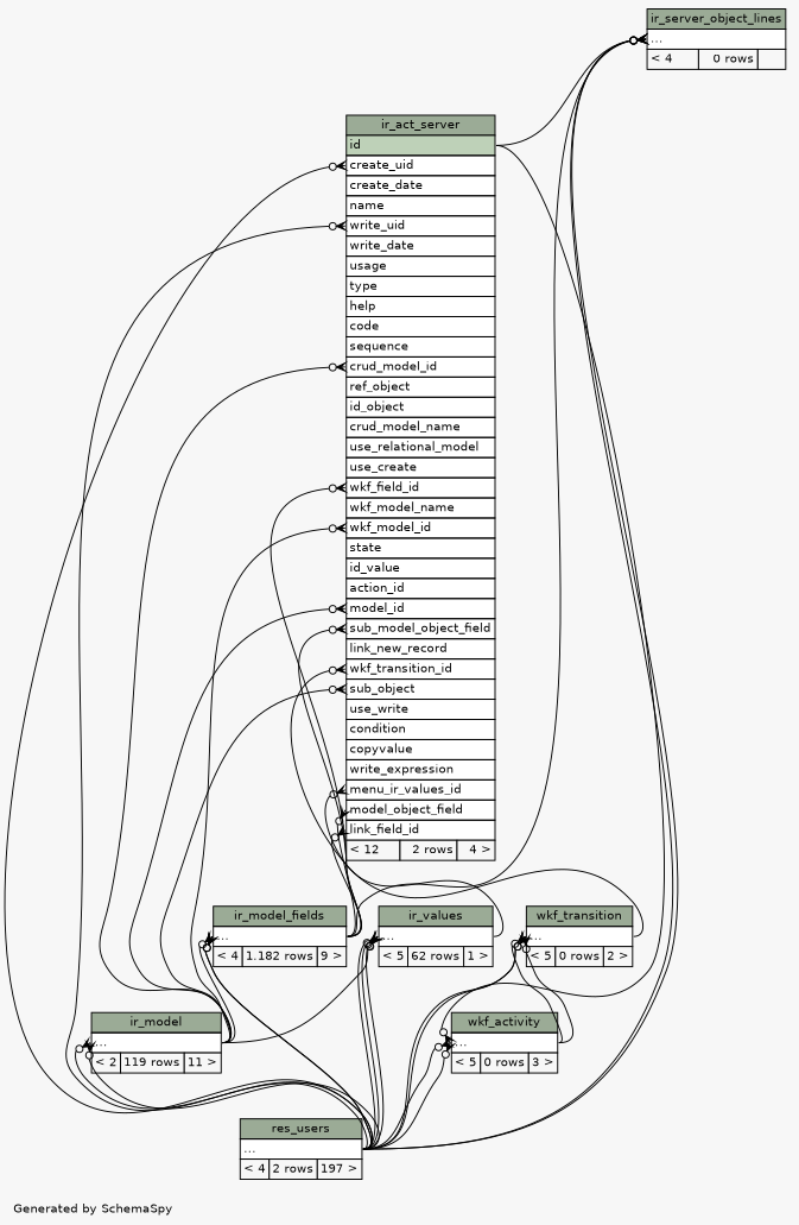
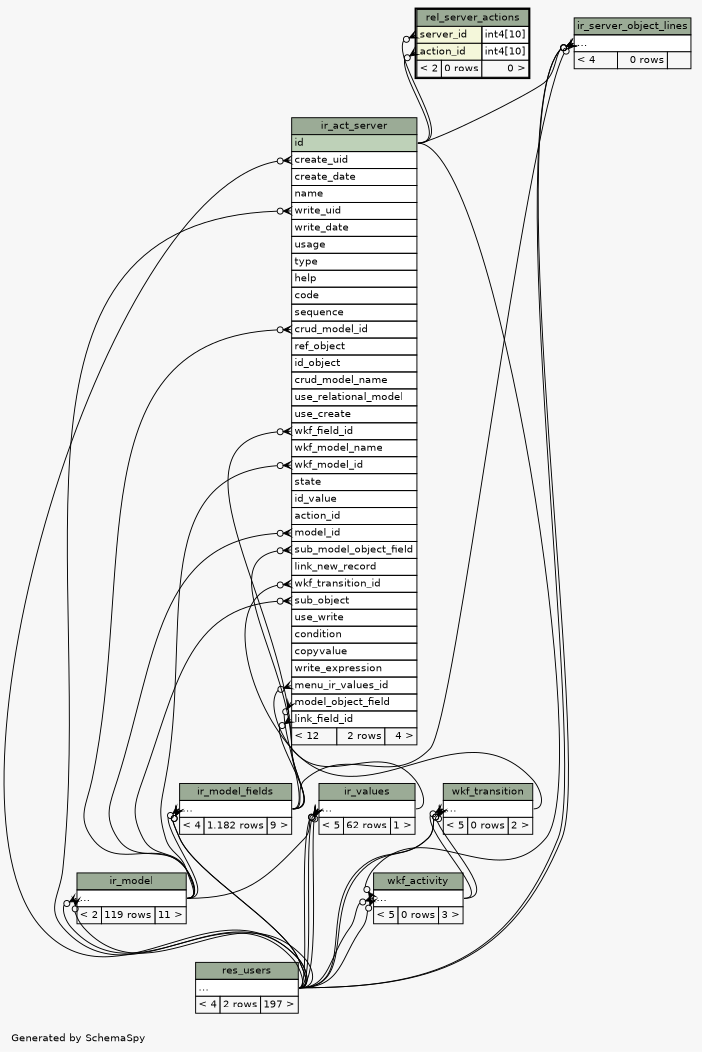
  digraph {
    bgcolor="#f7f7f7"
    fontname=Helvetica
    fontsize=11
    label="\nGenerated by SchemaSpy"
    labeljust=l
    nodesep=0.18
    rankdir=TB
    ranksep=0.46
    node [fontname=Helvetica fontsize=11 shape=plaintext]
    edge [arrowhead=none arrowsize=0.8 arrowtail=crowodot dir=back headport="elipses:e" tailport="elipses:w"]
    n1 [label=<     <TABLE BORDER="0" CELLBORDER="1" CELLSPACING="0" BGCOLOR="#ffffff">       <TR><TD COLSPAN="3" BGCOLOR="#9bab96" ALIGN="CENTER">ir_act_server</TD></TR>       <TR><TD PORT="id" COLSPAN="3" BGCOLOR="#bed1b8" ALIGN="LEFT">id</TD></TR>       <TR><TD PORT="create_uid" COLSPAN="3" ALIGN="LEFT">create_uid</TD></TR>       <TR><TD PORT="create_date" COLSPAN="3" ALIGN="LEFT">create_date</TD></TR>       <TR><TD PORT="name" COLSPAN="3" ALIGN="LEFT">name</TD></TR>       <TR><TD PORT="write_uid" COLSPAN="3" ALIGN="LEFT">write_uid</TD></TR>       <TR><TD PORT="write_date" COLSPAN="3" ALIGN="LEFT">write_date</TD></TR>       <TR><TD PORT="usage" COLSPAN="3" ALIGN="LEFT">usage</TD></TR>       <TR><TD PORT="type" COLSPAN="3" ALIGN="LEFT">type</TD></TR>       <TR><TD PORT="help" COLSPAN="3" ALIGN="LEFT">help</TD></TR>       <TR><TD PORT="code" COLSPAN="3" ALIGN="LEFT">code</TD></TR>       <TR><TD PORT="sequence" COLSPAN="3" ALIGN="LEFT">sequence</TD></TR>       <TR><TD PORT="crud_model_id" COLSPAN="3" ALIGN="LEFT">crud_model_id</TD></TR>       <TR><TD PORT="ref_object" COLSPAN="3" ALIGN="LEFT">ref_object</TD></TR>       <TR><TD PORT="id_object" COLSPAN="3" ALIGN="LEFT">id_object</TD></TR>       <TR><TD PORT="crud_model_name" COLSPAN="3" ALIGN="LEFT">crud_model_name</TD></TR>       <TR><TD PORT="use_relational_model" COLSPAN="3" ALIGN="LEFT">use_relational_model</TD></TR>       <TR><TD PORT="use_create" COLSPAN="3" ALIGN="LEFT">use_create</TD></TR>       <TR><TD PORT="wkf_field_id" COLSPAN="3" ALIGN="LEFT">wkf_field_id</TD></TR>       <TR><TD PORT="wkf_model_name" COLSPAN="3" ALIGN="LEFT">wkf_model_name</TD></TR>       <TR><TD PORT="wkf_model_id" COLSPAN="3" ALIGN="LEFT">wkf_model_id</TD></TR>       <TR><TD PORT="state" COLSPAN="3" ALIGN="LEFT">state</TD></TR>       <TR><TD PORT="id_value" COLSPAN="3" ALIGN="LEFT">id_value</TD></TR>       <TR><TD PORT="action_id" COLSPAN="3" ALIGN="LEFT">action_id</TD></TR>       <TR><TD PORT="model_id" COLSPAN="3" ALIGN="LEFT">model_id</TD></TR>       <TR><TD PORT="sub_model_object_field" COLSPAN="3" ALIGN="LEFT">sub_model_object_field</TD></TR>       <TR><TD PORT="link_new_record" COLSPAN="3" ALIGN="LEFT">link_new_record</TD></TR>       <TR><TD PORT="wkf_transition_id" COLSPAN="3" ALIGN="LEFT">wkf_transition_id</TD></TR>       <TR><TD PORT="sub_object" COLSPAN="3" ALIGN="LEFT">sub_object</TD></TR>       <TR><TD PORT="use_write" COLSPAN="3" ALIGN="LEFT">use_write</TD></TR>       <TR><TD PORT="condition" COLSPAN="3" ALIGN="LEFT">condition</TD></TR>       <TR><TD PORT="copyvalue" COLSPAN="3" ALIGN="LEFT">copyvalue</TD></TR>       <TR><TD PORT="write_expression" COLSPAN="3" ALIGN="LEFT">write_expression</TD></TR>       <TR><TD PORT="menu_ir_values_id" COLSPAN="3" ALIGN="LEFT">menu_ir_values_id</TD></TR>       <TR><TD PORT="model_object_field" COLSPAN="3" ALIGN="LEFT">model_object_field</TD></TR>       <TR><TD PORT="link_field_id" COLSPAN="3" ALIGN="LEFT">link_field_id</TD></TR>       <TR><TD ALIGN="LEFT" BGCOLOR="#f7f7f7">&lt; 12</TD><TD ALIGN="RIGHT" BGCOLOR="#f7f7f7">2 rows</TD><TD ALIGN="RIGHT" BGCOLOR="#f7f7f7">4 &gt;</TD></TR>     </TABLE>>]
    n2 [label=<     <TABLE BORDER="0" CELLBORDER="1" CELLSPACING="0" BGCOLOR="#ffffff">       <TR><TD COLSPAN="3" BGCOLOR="#9bab96" ALIGN="CENTER">res_users</TD></TR>       <TR><TD PORT="elipses" COLSPAN="3" ALIGN="LEFT">...</TD></TR>       <TR><TD ALIGN="LEFT" BGCOLOR="#f7f7f7">&lt; 4</TD><TD ALIGN="RIGHT" BGCOLOR="#f7f7f7">2 rows</TD><TD ALIGN="RIGHT" BGCOLOR="#f7f7f7">197 &gt;</TD></TR>     </TABLE>>]
    n3 [label=<     <TABLE BORDER="0" CELLBORDER="1" CELLSPACING="0" BGCOLOR="#ffffff">       <TR><TD COLSPAN="3" BGCOLOR="#9bab96" ALIGN="CENTER">ir_model</TD></TR>       <TR><TD PORT="elipses" COLSPAN="3" ALIGN="LEFT">...</TD></TR>       <TR><TD ALIGN="LEFT" BGCOLOR="#f7f7f7">&lt; 2</TD><TD ALIGN="RIGHT" BGCOLOR="#f7f7f7">119 rows</TD><TD ALIGN="RIGHT" BGCOLOR="#f7f7f7">11 &gt;</TD></TR>     </TABLE>>]
    n4 [label=<     <TABLE BORDER="0" CELLBORDER="1" CELLSPACING="0" BGCOLOR="#ffffff">       <TR><TD COLSPAN="3" BGCOLOR="#9bab96" ALIGN="CENTER">ir_model_fields</TD></TR>       <TR><TD PORT="elipses" COLSPAN="3" ALIGN="LEFT">...</TD></TR>       <TR><TD ALIGN="LEFT" BGCOLOR="#f7f7f7">&lt; 4</TD><TD ALIGN="RIGHT" BGCOLOR="#f7f7f7">1.182 rows</TD><TD ALIGN="RIGHT" BGCOLOR="#f7f7f7">9 &gt;</TD></TR>     </TABLE>>]
    n5 [label=<     <TABLE BORDER="0" CELLBORDER="1" CELLSPACING="0" BGCOLOR="#ffffff">       <TR><TD COLSPAN="3" BGCOLOR="#9bab96" ALIGN="CENTER">ir_values</TD></TR>       <TR><TD PORT="elipses" COLSPAN="3" ALIGN="LEFT">...</TD></TR>       <TR><TD ALIGN="LEFT" BGCOLOR="#f7f7f7">&lt; 5</TD><TD ALIGN="RIGHT" BGCOLOR="#f7f7f7">62 rows</TD><TD ALIGN="RIGHT" BGCOLOR="#f7f7f7">1 &gt;</TD></TR>     </TABLE>>]
    n6 [label=<     <TABLE BORDER="0" CELLBORDER="1" CELLSPACING="0" BGCOLOR="#ffffff">       <TR><TD COLSPAN="3" BGCOLOR="#9bab96" ALIGN="CENTER">wkf_transition</TD></TR>       <TR><TD PORT="elipses" COLSPAN="3" ALIGN="LEFT">...</TD></TR>       <TR><TD ALIGN="LEFT" BGCOLOR="#f7f7f7">&lt; 5</TD><TD ALIGN="RIGHT" BGCOLOR="#f7f7f7">0 rows</TD><TD ALIGN="RIGHT" BGCOLOR="#f7f7f7">2 &gt;</TD></TR>     </TABLE>>]
    n7 [label=<     <TABLE BORDER="0" CELLBORDER="1" CELLSPACING="0" BGCOLOR="#ffffff">       <TR><TD COLSPAN="3" BGCOLOR="#9bab96" ALIGN="CENTER">wkf_activity</TD></TR>       <TR><TD PORT="elipses" COLSPAN="3" ALIGN="LEFT">...</TD></TR>       <TR><TD ALIGN="LEFT" BGCOLOR="#f7f7f7">&lt; 5</TD><TD ALIGN="RIGHT" BGCOLOR="#f7f7f7">0 rows</TD><TD ALIGN="RIGHT" BGCOLOR="#f7f7f7">3 &gt;</TD></TR>     </TABLE>>]
    n8 [label=<     <TABLE BORDER="0" CELLBORDER="1" CELLSPACING="0" BGCOLOR="#ffffff">       <TR><TD COLSPAN="3" BGCOLOR="#9bab96" ALIGN="CENTER">ir_server_object_lines</TD></TR>       <TR><TD PORT="elipses" COLSPAN="3" ALIGN="LEFT">...</TD></TR>       <TR><TD ALIGN="LEFT" BGCOLOR="#f7f7f7">&lt; 4</TD><TD ALIGN="RIGHT" BGCOLOR="#f7f7f7">0 rows</TD><TD ALIGN="RIGHT" BGCOLOR="#f7f7f7">  </TD></TR>     </TABLE>>]
+   n9 [label=<     <TABLE BORDER="2" CELLBORDER="1" CELLSPACING="0" BGCOLOR="#ffffff">       <TR><TD COLSPAN="3" BGCOLOR="#9bab96" ALIGN="CENTER">rel_server_actions</TD></TR>       <TR><TD PORT="server_id" COLSPAN="2" BGCOLOR="#f4f7da" ALIGN="LEFT">server_id</TD><TD PORT="server_id.type" ALIGN="LEFT">int4[10]</TD></TR>       <TR><TD PORT="action_id" COLSPAN="2" BGCOLOR="#f4f7da" ALIGN="LEFT">action_id</TD><TD PORT="action_id.type" ALIGN="LEFT">int4[10]</TD></TR>       <TR><TD ALIGN="LEFT" BGCOLOR="#f7f7f7">&lt; 2</TD><TD ALIGN="RIGHT" BGCOLOR="#f7f7f7">0 rows</TD><TD ALIGN="RIGHT" BGCOLOR="#f7f7f7">0 &gt;</TD></TR>     </TABLE>>]
    n1 -> n2 [tailport="create_uid:w"]
    n1 -> n2 [tailport="write_uid:w"]
    n1 -> n3 [tailport="crud_model_id:w"]
    n1 -> n3 [tailport="model_id:w"]
    n1 -> n3 [tailport="sub_object:w"]
    n1 -> n3 [tailport="wkf_model_id:w"]
    n1 -> n4 [tailport="link_field_id:w"]
    n1 -> n4 [tailport="model_object_field:w"]
    n1 -> n4 [tailport="sub_model_object_field:w"]
    n1 -> n4 [tailport="wkf_field_id:w"]
    n1 -> n5 [tailport="menu_ir_values_id:w"]
    n1 -> n6 [tailport="wkf_transition_id:w"]
    n3 -> n2
    n3 -> n2
    n4 -> n2
    n4 -> n2
    n4 -> n3
    n5 -> n2
    n5 -> n2
    n5 -> n2
    n5 -> n3
    n6 -> n2
    n6 -> n2
    n6 -> n7
    n6 -> n7
    n7 -> n1 [headport="id:e"]
    n7 -> n2
    n7 -> n2
    n8 -> n1 [headport="id:e"]
    n8 -> n2
    n8 -> n2
    n8 -> n4
+   n9 -> n1 [headport="id:e" tailport="action_id:w"]
+   n9 -> n1 [headport="id:e" tailport="server_id:w"]
  }
